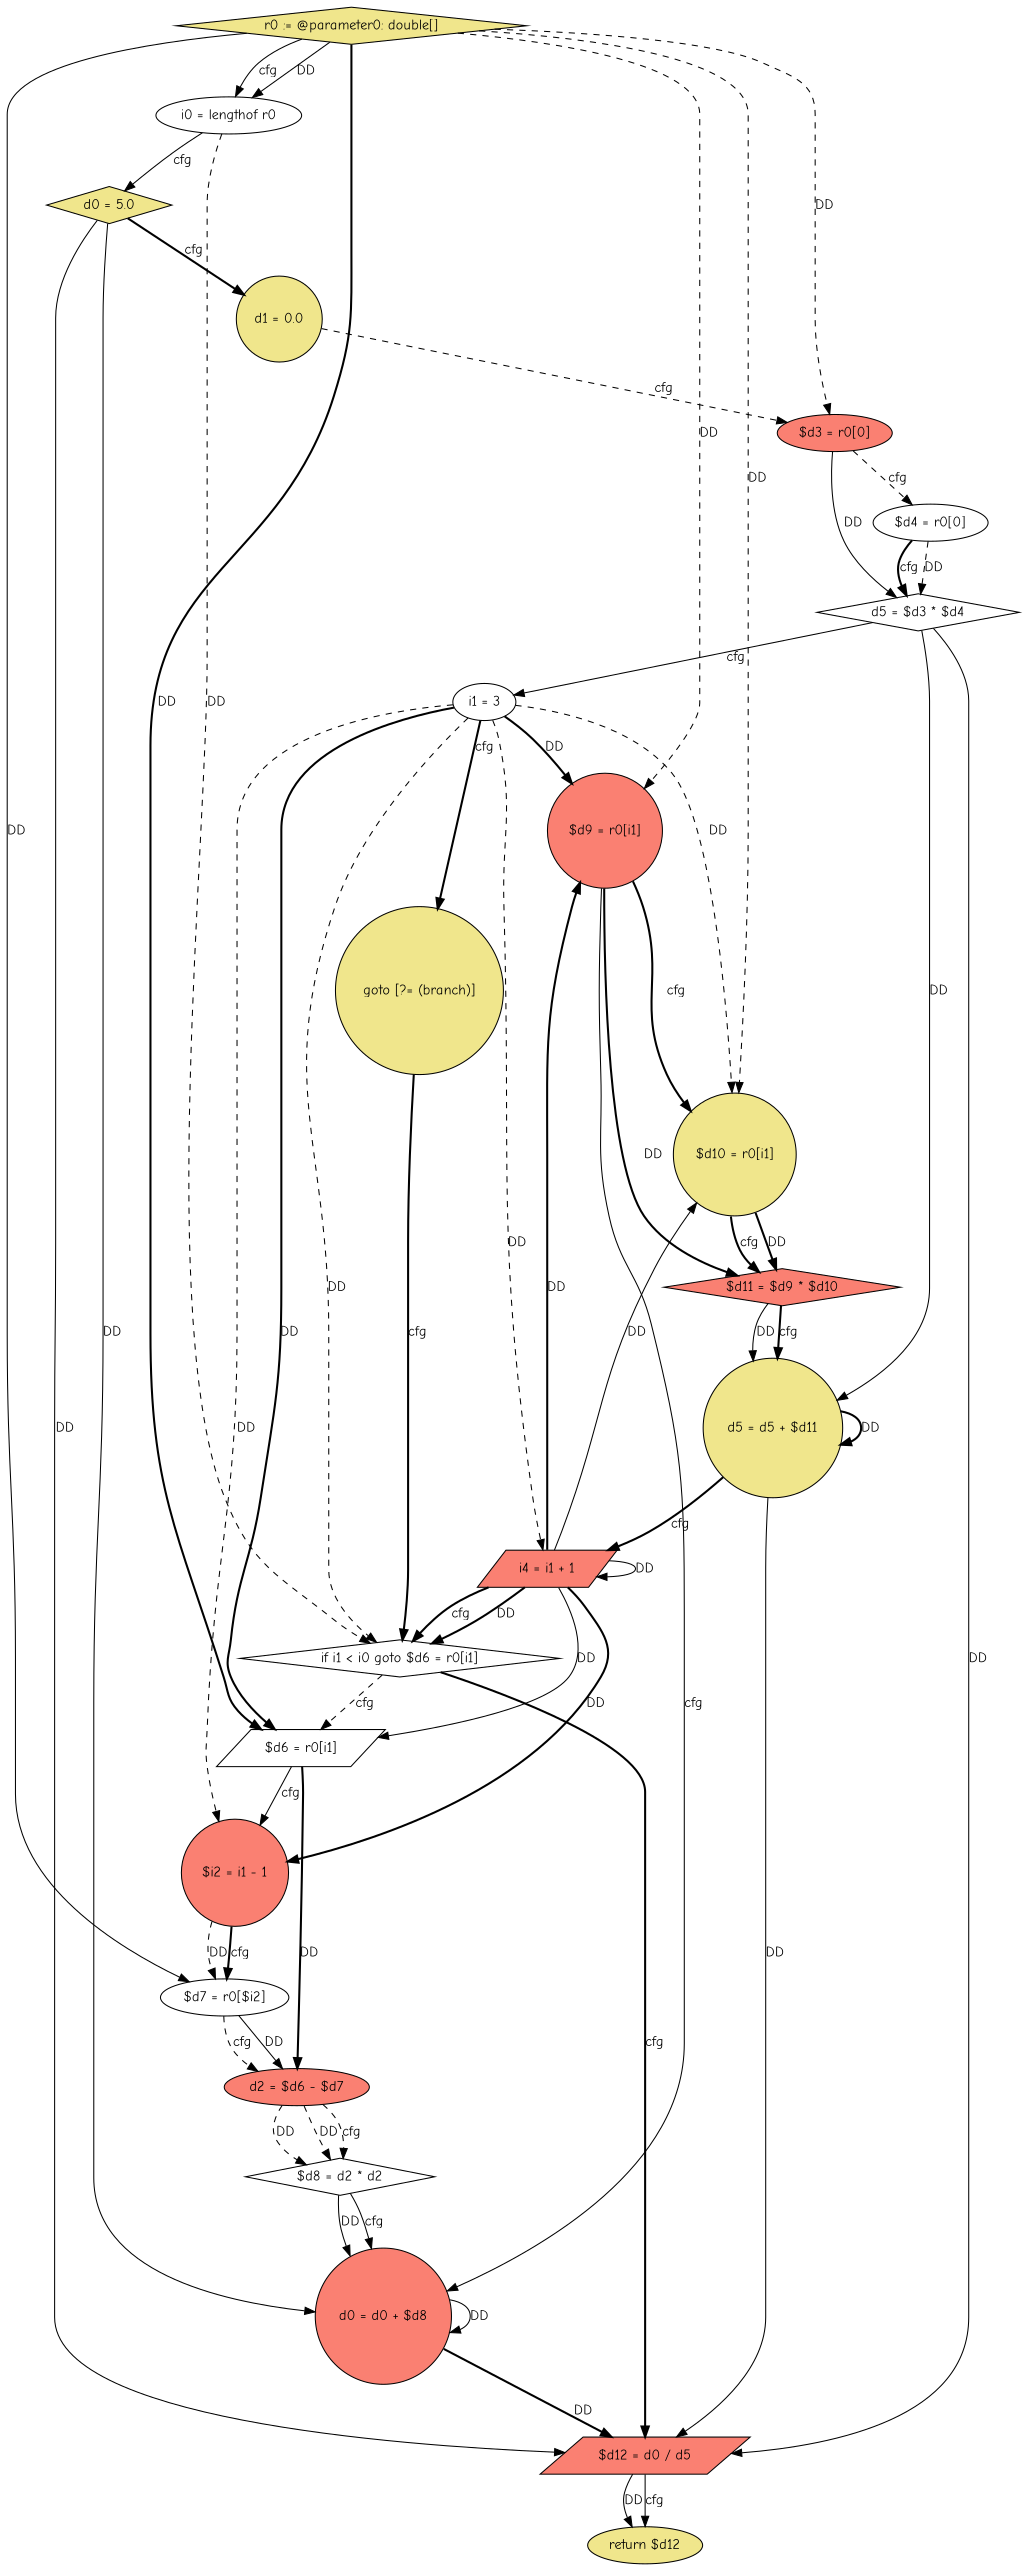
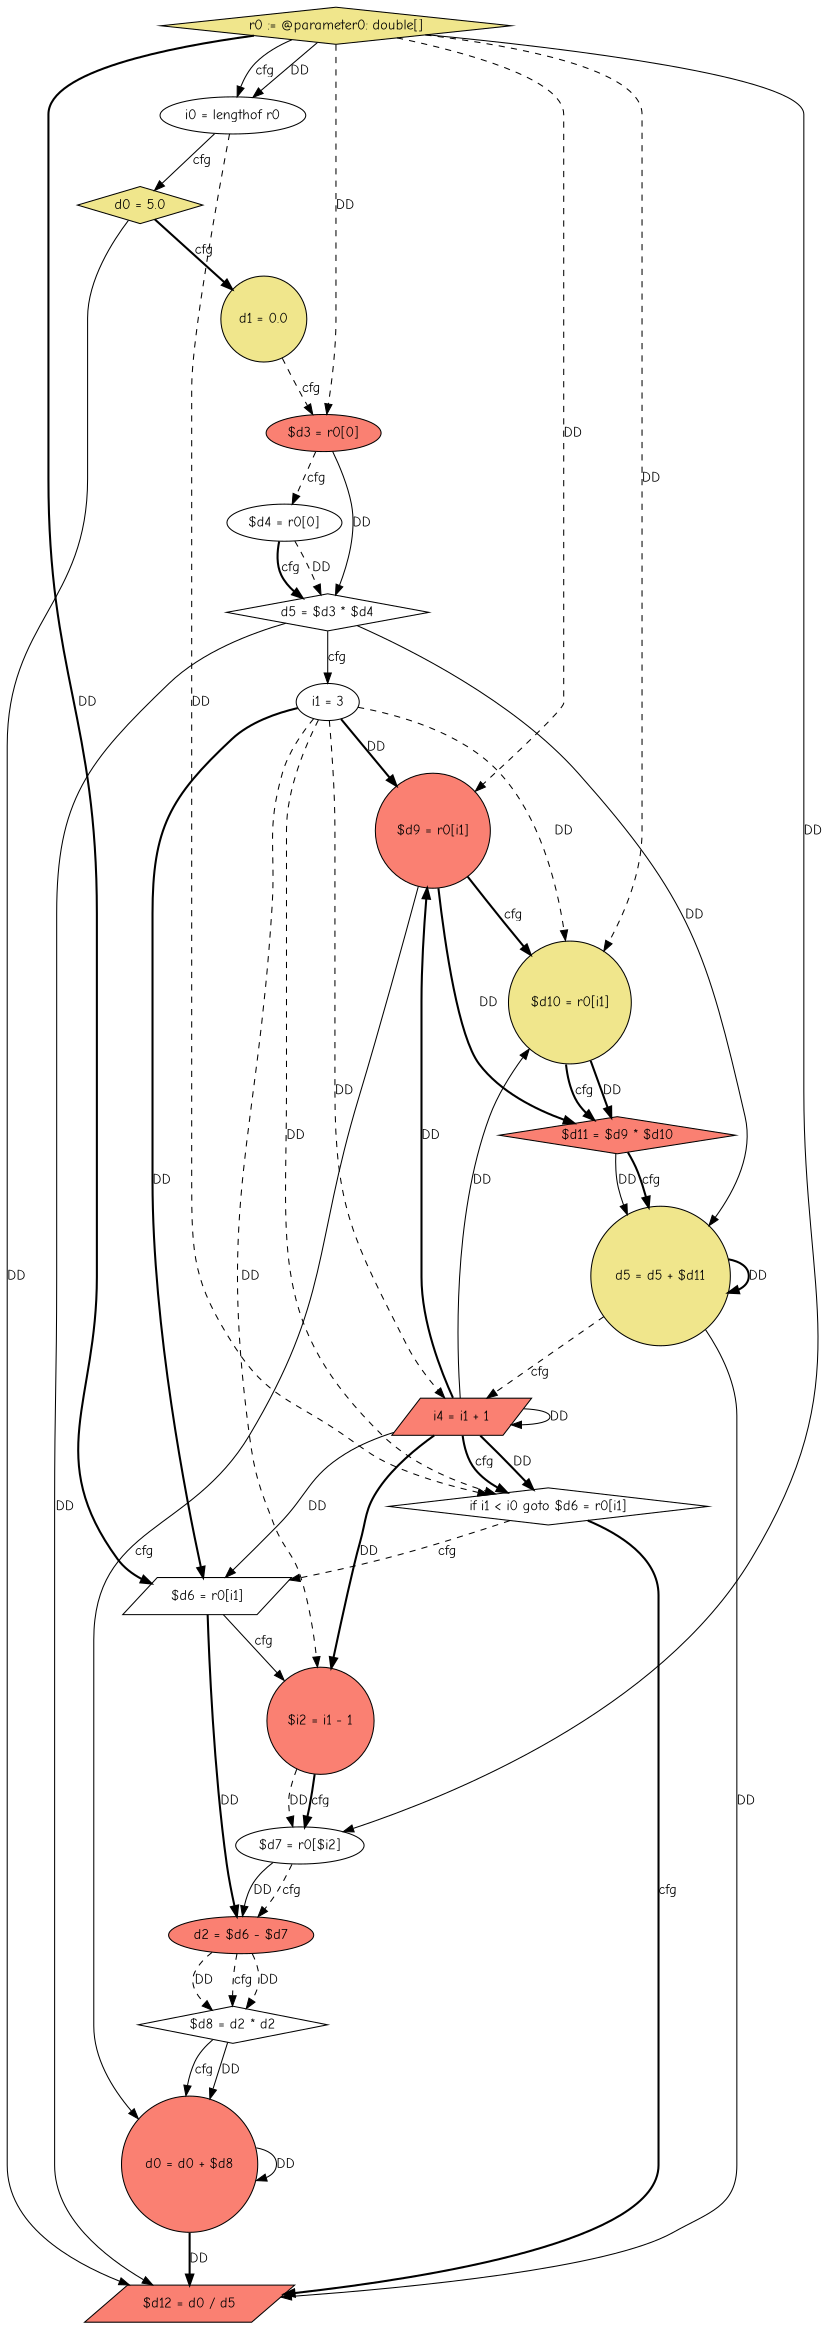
  digraph {
    fontname="Comic Neue"
    node [fillcolor=white fontname="Comic Neue" shape=ellipse style=filled]
    edge [fontname="Comic Neue" style=solid]
    n1 [fillcolor=khaki label="r0 := @parameter0: double[]" shape=diamond]
    n2 [label="i0 = lengthof r0"]
    n3 [fillcolor=salmon label="$d3 = r0[0]"]
    n4 [label="$d6 = r0[i1]" shape=parallelogram]
    n5 [label="$d7 = r0[$i2]"]
    n6 [fillcolor=salmon label="$d9 = r0[i1]" shape=circle]
    n7 [fillcolor=khaki label="$d10 = r0[i1]" shape=circle]
    n8 [fillcolor=khaki label="d0 = 5.0" shape=diamond]
    n9 [label="if i1 < i0 goto $d6 = r0[i1]" shape=diamond]
    n10 [label="$d4 = r0[0]"]
    n11 [label="d5 = $d3 * $d4" shape=diamond]
    n12 [fillcolor=salmon label="$i2 = i1 - 1" shape=circle]
    n13 [fillcolor=salmon label="d2 = $d6 - $d7"]
    n14 [fillcolor=salmon label="d0 = d0 + $d8" shape=circle]
    n15 [fillcolor=salmon label="$d11 = $d9 * $d10" shape=diamond]
    n16 [fillcolor=khaki label="d1 = 0.0" shape=circle]
    n17 [fillcolor=salmon label="$d12 = d0 / d5" shape=parallelogram]
-   n18 [fillcolor=khaki label="return $d12"]
    n19 [label="i1 = 3"]
    n20 [fillcolor=khaki label="d5 = d5 + $d11" shape=circle]
-   n21 [fillcolor=khaki label="goto [?= (branch)]" shape=circle]
    n22 [fillcolor=salmon label="i4 = i1 + 1" shape=parallelogram]
    n23 [label="$d8 = d2 * d2" shape=diamond]
    n1 -> n2 [label=DD]
    n1 -> n2 [label=cfg]
    n1 -> n3 [label=DD style=dashed]
    n1 -> n4 [label=DD style=bold]
    n1 -> n5 [label=DD]
    n1 -> n6 [label=DD style=dashed]
    n1 -> n7 [label=DD style=dashed]
    n2 -> n8 [label=cfg]
    n2 -> n9 [label=DD style=dashed]
    n3 -> n10 [label=cfg style=dashed]
    n3 -> n11 [label=DD]
    n4 -> n12 [label=cfg]
    n4 -> n13 [label=DD style=bold]
    n5 -> n13 [label=DD]
    n5 -> n13 [label=cfg style=dashed]
    n6 -> n7 [label=cfg style=bold]
    n6 -> n14 [label=cfg]
    n6 -> n15 [label=DD style=bold]
    n7 -> n15 [label=DD style=bold]
    n7 -> n15 [label=cfg style=bold]
-   n8 -> n14 [label=DD]
    n8 -> n16 [label=cfg style=bold]
    n8 -> n17 [label=DD]
    n9 -> n4 [label=cfg style=dashed]
    n9 -> n17 [label=cfg style=bold]
    n10 -> n11 [label=DD style=dashed]
    n10 -> n11 [label=cfg style=bold]
    n11 -> n17 [label=DD]
    n11 -> n19 [label=cfg]
    n11 -> n20 [label=DD]
    n12 -> n5 [label=DD style=dashed]
    n12 -> n5 [label=cfg style=bold]
    n13 -> n23 [label=DD style=dashed]
    n13 -> n23 [label=DD style=dashed]
    n13 -> n23 [label=cfg style=dashed]
    n14 -> n14 [label=DD]
    n14 -> n17 [label=DD style=bold]
    n15 -> n20 [label=DD]
    n15 -> n20 [label=cfg style=bold]
    n16 -> n3 [label=cfg style=dashed]
-   n17 -> n18 [label=DD]
-   n17 -> n18 [label=cfg]
    n19 -> n4 [label=DD style=bold]
    n19 -> n6 [label=DD style=bold]
    n19 -> n7 [label=DD style=dashed]
    n19 -> n9 [label=DD style=dashed]
    n19 -> n12 [label=DD style=dashed]
-   n19 -> n21 [label=cfg style=bold]
    n19 -> n22 [label=DD style=dashed]
    n20 -> n17 [label=DD]
    n20 -> n20 [label=DD style=bold]
-   n20 -> n22 [label=cfg style=bold]
-   n21 -> n9 [label=cfg style=bold]
+   n20 -> n22 [label=cfg style=dashed]
    n22 -> n4 [label=DD]
    n22 -> n6 [label=DD style=bold]
    n22 -> n7 [label=DD]
    n22 -> n9 [label=DD style=bold]
    n22 -> n9 [label=cfg style=bold]
    n22 -> n12 [label=DD style=bold]
    n22 -> n22 [label=DD]
    n23 -> n14 [label=DD]
    n23 -> n14 [label=cfg]
  }
